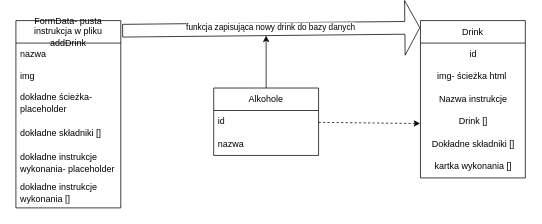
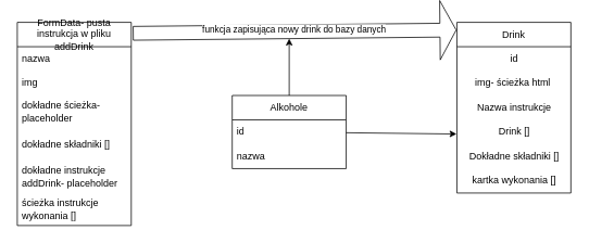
  <mxCell id="0" />
  <mxCell id="1" parent="0" />
  <mxCell id="2" value="Drink" style="swimlane;fontStyle=0;childLayout=stackLayout;horizontal=1;startSize=30;horizontalStack=0;resizeParent=1;resizeParentMax=0;resizeLast=0;collapsible=1;marginBottom=0;" parent="1" vertex="1"><mxGeometry x="560" y="20" width="140" height="210" as="geometry" /></mxCell>
  <mxCell id="3" value="id" style="text;html=1;align=center;verticalAlign=middle;resizable=0;points=[];autosize=1;strokeColor=none;fillColor=none;" parent="2" vertex="1"><mxGeometry y="30" width="140" height="30" as="geometry" /></mxCell>
  <mxCell id="4" value="img- ścieżka html&amp;nbsp;" style="text;html=1;align=center;verticalAlign=middle;resizable=0;points=[];autosize=1;strokeColor=none;fillColor=none;" parent="2" vertex="1"><mxGeometry y="60" width="140" height="30" as="geometry" /></mxCell>
  <mxCell id="5" value="Nazwa instrukcje" style="text;html=1;align=center;verticalAlign=middle;resizable=0;points=[];autosize=1;strokeColor=none;fillColor=none;" parent="2" vertex="1"><mxGeometry y="90" width="140" height="30" as="geometry" /></mxCell>
  <mxCell id="6" value="Drink []" style="text;html=1;align=center;verticalAlign=middle;resizable=0;points=[];autosize=1;strokeColor=none;fillColor=none;" parent="2" vertex="1"><mxGeometry y="120" width="140" height="30" as="geometry" /></mxCell>
  <mxCell id="7" value="Dokładne składniki []" style="text;html=1;align=center;verticalAlign=middle;resizable=0;points=[];autosize=1;strokeColor=none;fillColor=none;" parent="2" vertex="1"><mxGeometry y="150" width="140" height="30" as="geometry" /></mxCell>
  <mxCell id="8" value="kartka wykonania []" style="text;html=1;align=center;verticalAlign=middle;resizable=0;points=[];autosize=1;strokeColor=none;fillColor=none;" vertex="1" parent="2"><mxGeometry y="180" width="140" height="30" as="geometry" /></mxCell>
  <mxCell id="9" value="Alkohole" style="swimlane;fontStyle=0;childLayout=stackLayout;horizontal=1;startSize=30;horizontalStack=0;resizeParent=1;resizeParentMax=0;resizeLast=0;collapsible=1;marginBottom=0;whiteSpace=wrap;html=1;" vertex="1" parent="1"><mxGeometry x="284" y="110" width="140" height="90" as="geometry" /></mxCell>
  <mxCell id="10" value="id" style="text;strokeColor=none;fillColor=none;align=left;verticalAlign=middle;spacingLeft=4;spacingRight=4;overflow=hidden;points=[[0,0.5],[1,0.5]];portConstraint=eastwest;rotatable=0;whiteSpace=wrap;html=1;" vertex="1" parent="9"><mxGeometry y="30" width="140" height="30" as="geometry" /></mxCell>
  <mxCell id="11" value="nazwa" style="text;strokeColor=none;fillColor=none;align=left;verticalAlign=middle;spacingLeft=4;spacingRight=4;overflow=hidden;points=[[0,0.5],[1,0.5]];portConstraint=eastwest;rotatable=0;whiteSpace=wrap;html=1;" vertex="1" parent="9"><mxGeometry y="60" width="140" height="30" as="geometry" /></mxCell>
- <mxCell id="12" value="" style="endArrow=classic;html=1;rounded=0;entryX=-0.003;entryY=0.58;entryDx=0;entryDy=0;entryPerimeter=0;dashed=1;" edge="1" parent="1" source="9" target="6"><mxGeometry width="50" height="50" relative="1" as="geometry"><mxPoint x="330" y="20" as="sourcePoint" /><mxPoint x="380" y="-30" as="targetPoint" /></mxGeometry></mxCell>
+ <mxCell id="12" value="" style="endArrow=classic;html=1;rounded=0;entryX=-0.003;entryY=0.58;entryDx=0;entryDy=0;entryPerimeter=0;" edge="1" parent="1" source="9" target="6"><mxGeometry width="50" height="50" relative="1" as="geometry"><mxPoint x="330" y="20" as="sourcePoint" /><mxPoint x="380" y="-30" as="targetPoint" /></mxGeometry></mxCell>
  <mxCell id="13" value="FormData- pusta instrukcja w pliku addDrink" style="swimlane;fontStyle=0;childLayout=stackLayout;horizontal=1;startSize=30;horizontalStack=0;resizeParent=1;resizeParentMax=0;resizeLast=0;collapsible=1;marginBottom=0;whiteSpace=wrap;html=1;" vertex="1" parent="1"><mxGeometry x="20" y="20" width="140" height="250" as="geometry" /></mxCell>
  <mxCell id="14" value="nazwa" style="text;strokeColor=none;fillColor=none;align=left;verticalAlign=middle;spacingLeft=4;spacingRight=4;overflow=hidden;points=[[0,0.5],[1,0.5]];portConstraint=eastwest;rotatable=0;whiteSpace=wrap;html=1;" vertex="1" parent="13"><mxGeometry y="30" width="140" height="30" as="geometry" /></mxCell>
  <mxCell id="15" value="img" style="text;strokeColor=none;fillColor=none;align=left;verticalAlign=middle;spacingLeft=4;spacingRight=4;overflow=hidden;points=[[0,0.5],[1,0.5]];portConstraint=eastwest;rotatable=0;whiteSpace=wrap;html=1;" vertex="1" parent="13"><mxGeometry y="60" width="140" height="30" as="geometry" /></mxCell>
  <mxCell id="16" value="dokładne ścieżka- placeholder" style="text;strokeColor=none;fillColor=none;align=left;verticalAlign=middle;spacingLeft=4;spacingRight=4;overflow=hidden;points=[[0,0.5],[1,0.5]];portConstraint=eastwest;rotatable=0;whiteSpace=wrap;html=1;" vertex="1" parent="13"><mxGeometry y="90" width="140" height="40" as="geometry" /></mxCell>
  <mxCell id="17" value="dokładne składniki []" style="text;strokeColor=none;fillColor=none;align=left;verticalAlign=middle;spacingLeft=4;spacingRight=4;overflow=hidden;points=[[0,0.5],[1,0.5]];portConstraint=eastwest;rotatable=0;whiteSpace=wrap;html=1;" vertex="1" parent="13"><mxGeometry y="130" width="140" height="40" as="geometry" /></mxCell>
- <mxCell id="18" value="dokładne instrukcje wykonania- placeholder" style="text;strokeColor=none;fillColor=none;align=left;verticalAlign=middle;spacingLeft=4;spacingRight=4;overflow=hidden;points=[[0,0.5],[1,0.5]];portConstraint=eastwest;rotatable=0;whiteSpace=wrap;html=1;" vertex="1" parent="13"><mxGeometry y="170" width="140" height="40" as="geometry" /></mxCell>
- <mxCell id="19" value="dokładne instrukcje wykonania []" style="text;strokeColor=none;fillColor=none;align=left;verticalAlign=middle;spacingLeft=4;spacingRight=4;overflow=hidden;points=[[0,0.5],[1,0.5]];portConstraint=eastwest;rotatable=0;whiteSpace=wrap;html=1;" vertex="1" parent="13"><mxGeometry y="210" width="140" height="40" as="geometry" /></mxCell>
+ <mxCell id="18" value="dokładne instrukcje addDrink- placeholder" style="text;strokeColor=none;fillColor=none;align=left;verticalAlign=middle;spacingLeft=4;spacingRight=4;overflow=hidden;points=[[0,0.5],[1,0.5]];portConstraint=eastwest;rotatable=0;whiteSpace=wrap;html=1;" vertex="1" parent="13"><mxGeometry y="170" width="140" height="40" as="geometry" /></mxCell>
+ <mxCell id="19" value="ścieżka instrukcje wykonania []" style="text;strokeColor=none;fillColor=none;align=left;verticalAlign=middle;spacingLeft=4;spacingRight=4;overflow=hidden;points=[[0,0.5],[1,0.5]];portConstraint=eastwest;rotatable=0;whiteSpace=wrap;html=1;" vertex="1" parent="13"><mxGeometry y="210" width="140" height="40" as="geometry" /></mxCell>
  <mxCell id="20" value="funkcja zapisująca nowy drink do bazy danych" style="shape=flexArrow;endArrow=classic;html=1;rounded=0;exitX=1.014;exitY=0.054;exitDx=0;exitDy=0;exitPerimeter=0;entryX=-0.003;entryY=0.045;entryDx=0;entryDy=0;entryPerimeter=0;endWidth=55;endSize=6.3;width=17;" edge="1" parent="1" source="13" target="2"><mxGeometry x="-0.004" y="2" width="50" height="50" relative="1" as="geometry"><mxPoint x="330" y="210" as="sourcePoint" /><mxPoint x="380" y="160" as="targetPoint" /><Array as="points" /><mxPoint as="offset" /></mxGeometry></mxCell>
  <mxCell id="21" value="" style="endArrow=classic;html=1;rounded=0;exitX=0.5;exitY=0;exitDx=0;exitDy=0;" edge="1" parent="1" source="9"><mxGeometry width="50" height="50" relative="1" as="geometry"><mxPoint x="330" y="210" as="sourcePoint" /><mxPoint x="354" y="40" as="targetPoint" /></mxGeometry></mxCell>
